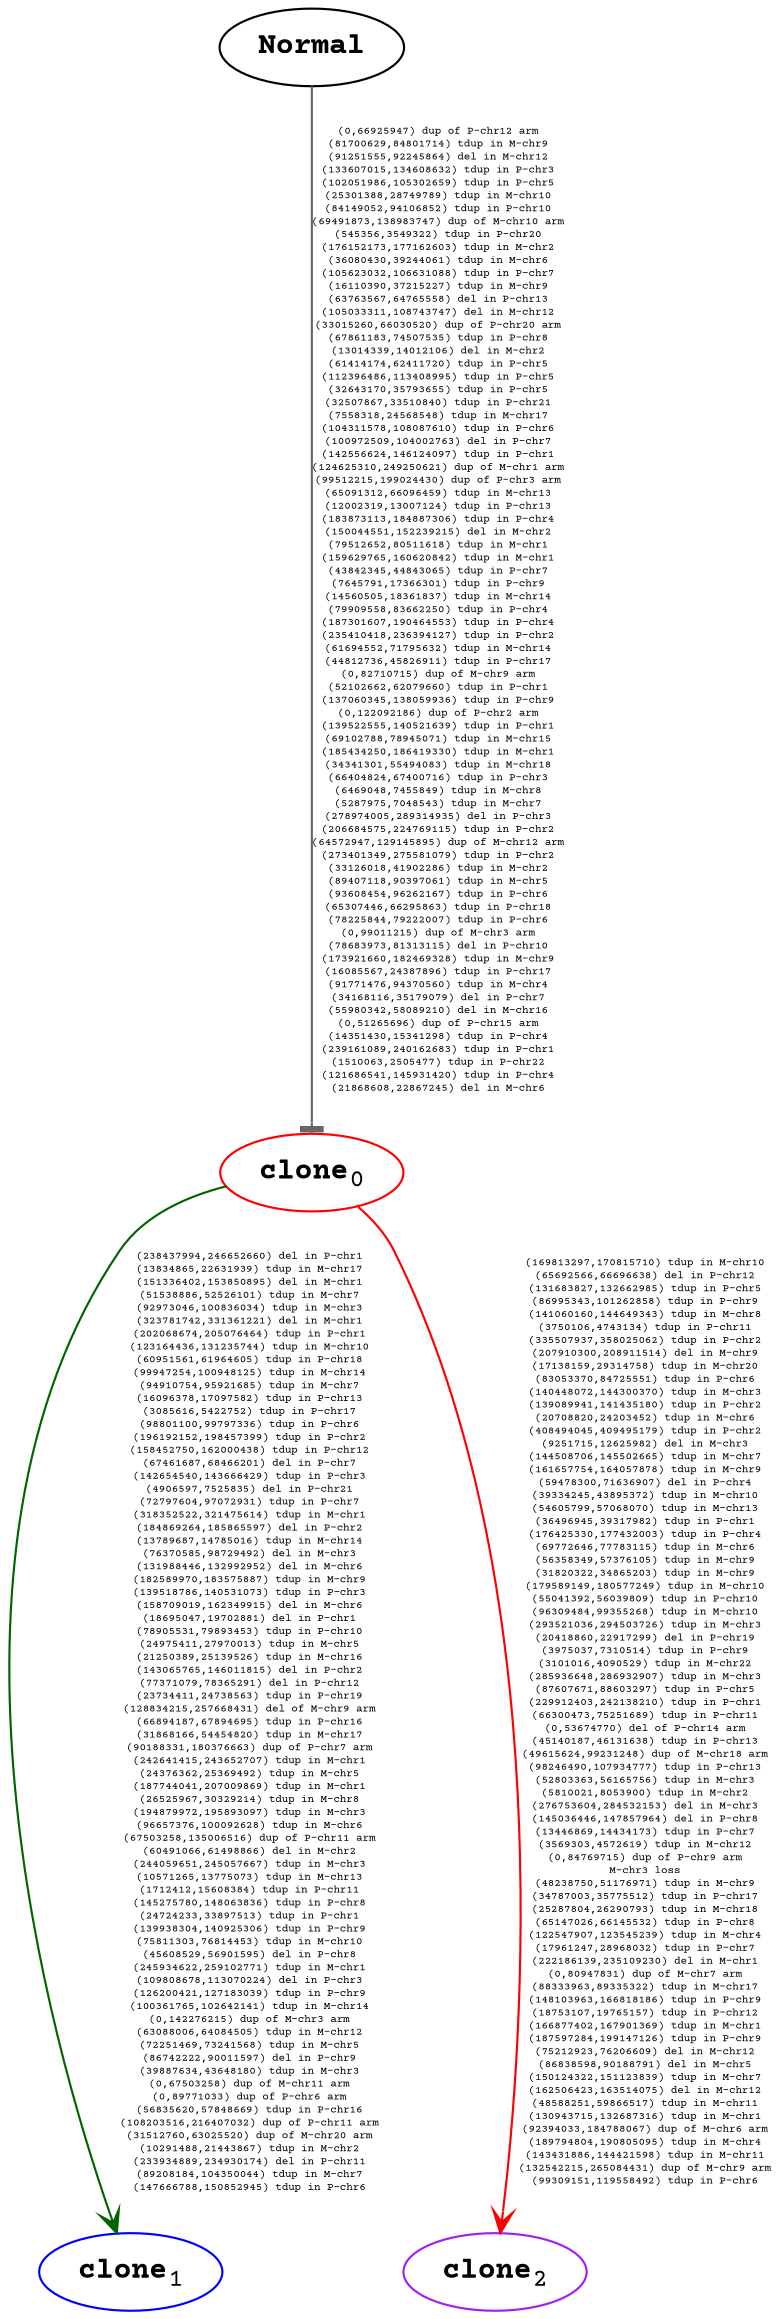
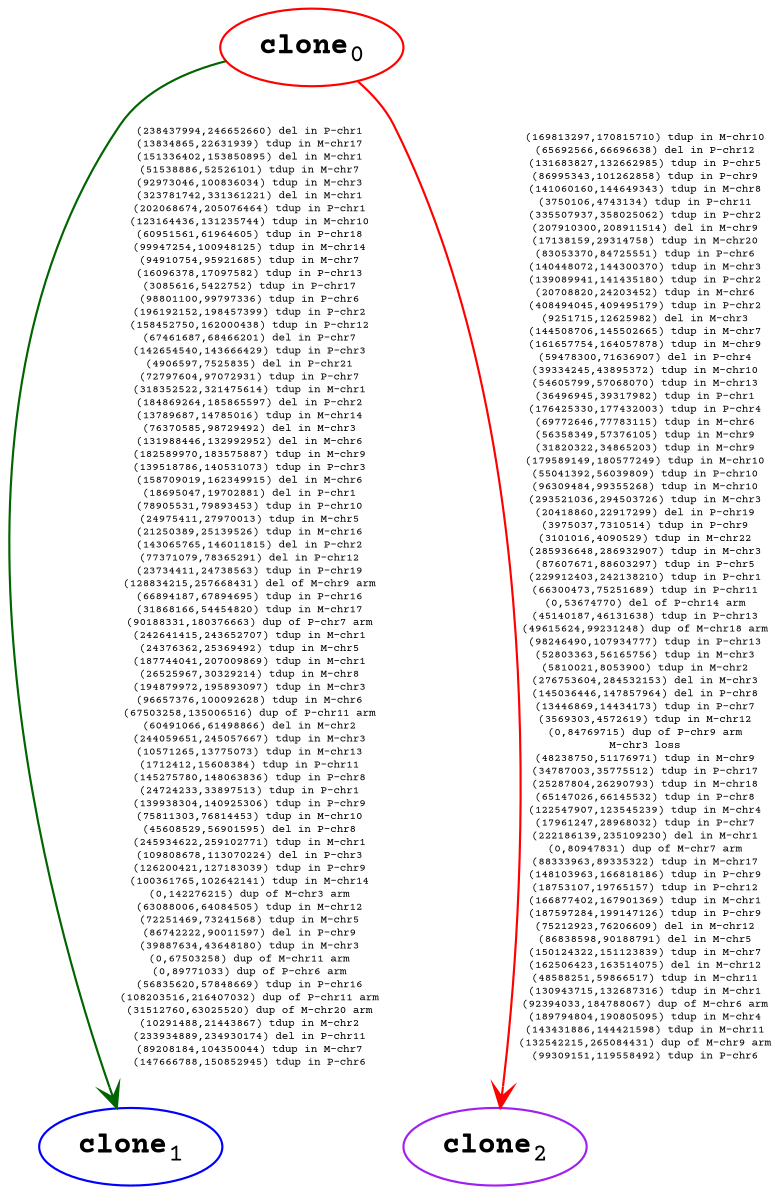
  digraph {
    nodesep=0.6
    splines=true
    fontname="Courier Prime"
    node [fontname="Courier Prime"]
    edge [fixedsize=true fontsize=5 arrowhead=vee fontname="Courier Prime"]
    n1 [color=blue label=<<B>clone</B><SUB>1</SUB>>]
    n2 [color=purple label=<<B>clone</B><SUB>2</SUB>>]
-   n3 [color=black label=<<B>Normal</B>>]
    n4 [color=red label=<<B>clone</B><SUB>0</SUB>>]
    subgraph sub_1 {
-     n3
      n4
      subgraph sub_2 {
        rank=same
        n1
        n2
      }
    }
-   n3 -> n4 [label="(0,66925947) dup of P-chr12 arm\n(81700629,84801714) tdup in M-chr9\n(91251555,92245864) del in M-chr12\n(133607015,134608632) tdup in P-chr3\n(102051986,105302659) tdup in P-chr5\n(25301388,28749789) tdup in M-chr10\n(84149052,94106852) tdup in P-chr10\n(69491873,138983747) dup of M-chr10 arm\n(545356,3549322) tdup in P-chr20\n(176152173,177162603) tdup in M-chr2\n(36080430,39244061) tdup in M-chr6\n(105623032,106631088) tdup in P-chr7\n(16110390,37215227) tdup in M-chr9\n(63763567,64765558) del in P-chr13\n(105033311,108743747) del in M-chr12\n(33015260,66030520) dup of P-chr20 arm\n(67861183,74507535) tdup in P-chr8\n(13014339,14012106) del in M-chr2\n(61414174,62411720) tdup in P-chr5\n(112396486,113408995) tdup in P-chr5\n(32643170,35793655) tdup in P-chr5\n(32507867,33510840) tdup in P-chr21\n(7558318,24568548) tdup in M-chr17\n(104311578,108087610) tdup in P-chr6\n(100972509,104002763) del in P-chr7\n(142556624,146124097) tdup in P-chr1\n(124625310,249250621) dup of M-chr1 arm\n(99512215,199024430) dup of P-chr3 arm\n(65091312,66096459) tdup in M-chr13\n(12002319,13007124) tdup in P-chr13\n(183873113,184887306) tdup in P-chr4\n(150044551,152239215) del in M-chr2\n(79512652,80511618) tdup in M-chr1\n(159629765,160620842) tdup in M-chr1\n(43842345,44843065) tdup in P-chr7\n(7645791,17366301) tdup in P-chr9\n(14560505,18361837) tdup in M-chr14\n(79909558,83662250) tdup in P-chr4\n(187301607,190464553) tdup in P-chr4\n(235410418,236394127) tdup in P-chr2\n(61694552,71795632) tdup in M-chr14\n(44812736,45826911) tdup in P-chr17\n(0,82710715) dup of M-chr9 arm\n(52102662,62079660) tdup in P-chr1\n(137060345,138059936) tdup in P-chr9\n(0,122092186) dup of P-chr2 arm\n(139522555,140521639) tdup in P-chr1\n(69102788,78945071) tdup in M-chr15\n(185434250,186419330) tdup in M-chr1\n(34341301,55494083) tdup in M-chr18\n(66404824,67400716) tdup in P-chr3\n(6469048,7455849) tdup in M-chr8\n(5287975,7048543) tdup in M-chr7\n(278974005,289314935) del in P-chr3\n(206684575,224769115) tdup in P-chr2\n(64572947,129145895) dup of M-chr12 arm\n(273401349,275581079) tdup in P-chr2\n(33126018,41902286) tdup in M-chr2\n(89407118,90397061) tdup in M-chr5\n(93608454,96262167) tdup in P-chr6\n(65307446,66295863) tdup in P-chr18\n(78225844,79222007) tdup in P-chr6\n(0,99011215) dup of M-chr3 arm\n(78683973,81313115) del in P-chr10\n(173921660,182469328) tdup in M-chr9\n(16085567,24387896) tdup in P-chr17\n(91771476,94370560) tdup in M-chr4\n(34168116,35179079) del in P-chr7\n(55980342,58089210) del in M-chr16\n(0,51265696) dup of P-chr15 arm\n(14351430,15341298) tdup in P-chr4\n(239161089,240162683) tdup in P-chr1\n(1510063,2505477) tdup in P-chr22\n(121686541,145931420) tdup in P-chr4\n(21868608,22867245) del in M-chr6" color=gray40 arrowhead=tee]
    n4 -> n1 [label="(238437994,246652660) del in P-chr1\n(13834865,22631939) tdup in M-chr17\n(151336402,153850895) del in M-chr1\n(51538886,52526101) tdup in M-chr7\n(92973046,100836034) tdup in M-chr3\n(323781742,331361221) del in M-chr1\n(202068674,205076464) tdup in P-chr1\n(123164436,131235744) tdup in M-chr10\n(60951561,61964605) tdup in P-chr18\n(99947254,100948125) tdup in M-chr14\n(94910754,95921685) tdup in M-chr7\n(16096378,17097582) tdup in P-chr13\n(3085616,5422752) tdup in P-chr17\n(98801100,99797336) tdup in P-chr6\n(196192152,198457399) tdup in P-chr2\n(158452750,162000438) tdup in P-chr12\n(67461687,68466201) del in P-chr7\n(142654540,143666429) tdup in P-chr3\n(4906597,7525835) del in P-chr21\n(72797604,97072931) tdup in P-chr7\n(318352522,321475614) tdup in M-chr1\n(184869264,185865597) del in P-chr2\n(13789687,14785016) tdup in M-chr14\n(76370585,98729492) del in M-chr3\n(131988446,132992952) del in M-chr6\n(182589970,183575887) tdup in M-chr9\n(139518786,140531073) tdup in P-chr3\n(158709019,162349915) del in M-chr6\n(18695047,19702881) del in P-chr1\n(78905531,79893453) tdup in P-chr10\n(24975411,27970013) tdup in M-chr5\n(21250389,25139526) tdup in M-chr16\n(143065765,146011815) del in P-chr2\n(77371079,78365291) del in P-chr12\n(23734411,24738563) tdup in P-chr19\n(128834215,257668431) del of M-chr9 arm\n(66894187,67894695) tdup in P-chr16\n(31868166,54454820) tdup in M-chr17\n(90188331,180376663) dup of P-chr7 arm\n(242641415,243652707) tdup in M-chr1\n(24376362,25369492) tdup in M-chr5\n(187744041,207009869) tdup in M-chr1\n(26525967,30329214) tdup in M-chr8\n(194879972,195893097) tdup in M-chr3\n(96657376,100092628) tdup in M-chr6\n(67503258,135006516) dup of P-chr11 arm\n(60491066,61498866) del in M-chr2\n(244059651,245057667) tdup in M-chr3\n(10571265,13775073) tdup in M-chr13\n(1712412,15608384) tdup in P-chr11\n(145275780,148063836) tdup in P-chr8\n(24724233,33897513) tdup in P-chr1\n(139938304,140925306) tdup in P-chr9\n(75811303,76814453) tdup in M-chr10\n(45608529,56901595) del in P-chr8\n(245934622,259102771) tdup in M-chr1\n(109808678,113070224) del in P-chr3\n(126200421,127183039) tdup in P-chr9\n(100361765,102642141) tdup in M-chr14\n(0,142276215) dup of M-chr3 arm\n(63088006,64084505) tdup in M-chr12\n(72251469,73241568) tdup in M-chr5\n(86742222,90011597) del in P-chr9\n(39887634,43648180) tdup in M-chr3\n(0,67503258) dup of M-chr11 arm\n(0,89771033) dup of P-chr6 arm\n(56835620,57848669) tdup in P-chr16\n(108203516,216407032) dup of P-chr11 arm\n(31512760,63025520) dup of M-chr20 arm\n(10291488,21443867) tdup in M-chr2\n(233934889,234930174) del in P-chr11\n(89208184,104350044) tdup in M-chr7\n(147666788,150852945) tdup in P-chr6" color=darkgreen]
    n4 -> n2 [label="(169813297,170815710) tdup in M-chr10\n(65692566,66696638) del in P-chr12\n(131683827,132662985) tdup in P-chr5\n(86995343,101262858) tdup in P-chr9\n(141060160,144649343) tdup in M-chr8\n(3750106,4743134) tdup in P-chr11\n(335507937,358025062) tdup in P-chr2\n(207910300,208911514) del in M-chr9\n(17138159,29314758) tdup in M-chr20\n(83053370,84725551) tdup in P-chr6\n(140448072,144300370) tdup in M-chr3\n(139089941,141435180) tdup in P-chr2\n(20708820,24203452) tdup in M-chr6\n(408494045,409495179) tdup in P-chr2\n(9251715,12625982) del in M-chr3\n(144508706,145502665) tdup in M-chr7\n(161657754,164057878) tdup in M-chr9\n(59478300,71636907) del in P-chr4\n(39334245,43895372) tdup in M-chr10\n(54605799,57068070) tdup in M-chr13\n(36496945,39317982) tdup in P-chr1\n(176425330,177432003) tdup in P-chr4\n(69772646,77783115) tdup in M-chr6\n(56358349,57376105) tdup in M-chr9\n(31820322,34865203) tdup in M-chr9\n(179589149,180577249) tdup in M-chr10\n(55041392,56039809) tdup in P-chr10\n(96309484,99355268) tdup in M-chr10\n(293521036,294503726) tdup in M-chr3\n(20418860,22917299) del in P-chr19\n(3975037,7310514) tdup in P-chr9\n(3101016,4090529) tdup in M-chr22\n(285936648,286932907) tdup in M-chr3\n(87607671,88603297) tdup in P-chr5\n(229912403,242138210) tdup in P-chr1\n(66300473,75251689) tdup in P-chr11\n(0,53674770) del of P-chr14 arm\n(45140187,46131638) tdup in P-chr13\n(49615624,99231248) dup of M-chr18 arm\n(98246490,107934777) tdup in P-chr13\n(52803363,56165756) tdup in M-chr3\n(5810021,8053900) tdup in M-chr2\n(276753604,284532153) del in M-chr3\n(145036446,147857964) del in P-chr8\n(13446869,14434173) tdup in P-chr7\n(3569303,4572619) tdup in M-chr12\n(0,84769715) dup of P-chr9 arm\nM-chr3 loss\n(48238750,51176971) tdup in M-chr9\n(34787003,35775512) tdup in P-chr17\n(25287804,26290793) tdup in M-chr18\n(65147026,66145532) tdup in P-chr8\n(122547907,123545239) tdup in M-chr4\n(17961247,28968032) tdup in P-chr7\n(222186139,235109230) del in M-chr1\n(0,80947831) dup of M-chr7 arm\n(88333963,89335322) tdup in M-chr17\n(148103963,166818186) tdup in P-chr9\n(18753107,19765157) tdup in P-chr12\n(166877402,167901369) tdup in M-chr1\n(187597284,199147126) tdup in P-chr9\n(75212923,76206609) del in M-chr12\n(86838598,90188791) del in M-chr5\n(150124322,151123839) tdup in M-chr7\n(162506423,163514075) del in M-chr12\n(48588251,59866517) tdup in M-chr11\n(130943715,132687316) tdup in M-chr1\n(92394033,184788067) dup of M-chr6 arm\n(189794804,190805095) tdup in M-chr4\n(143431886,144421598) tdup in M-chr11\n(132542215,265084431) dup of M-chr9 arm\n(99309151,119558492) tdup in P-chr6" color=red]
  }
